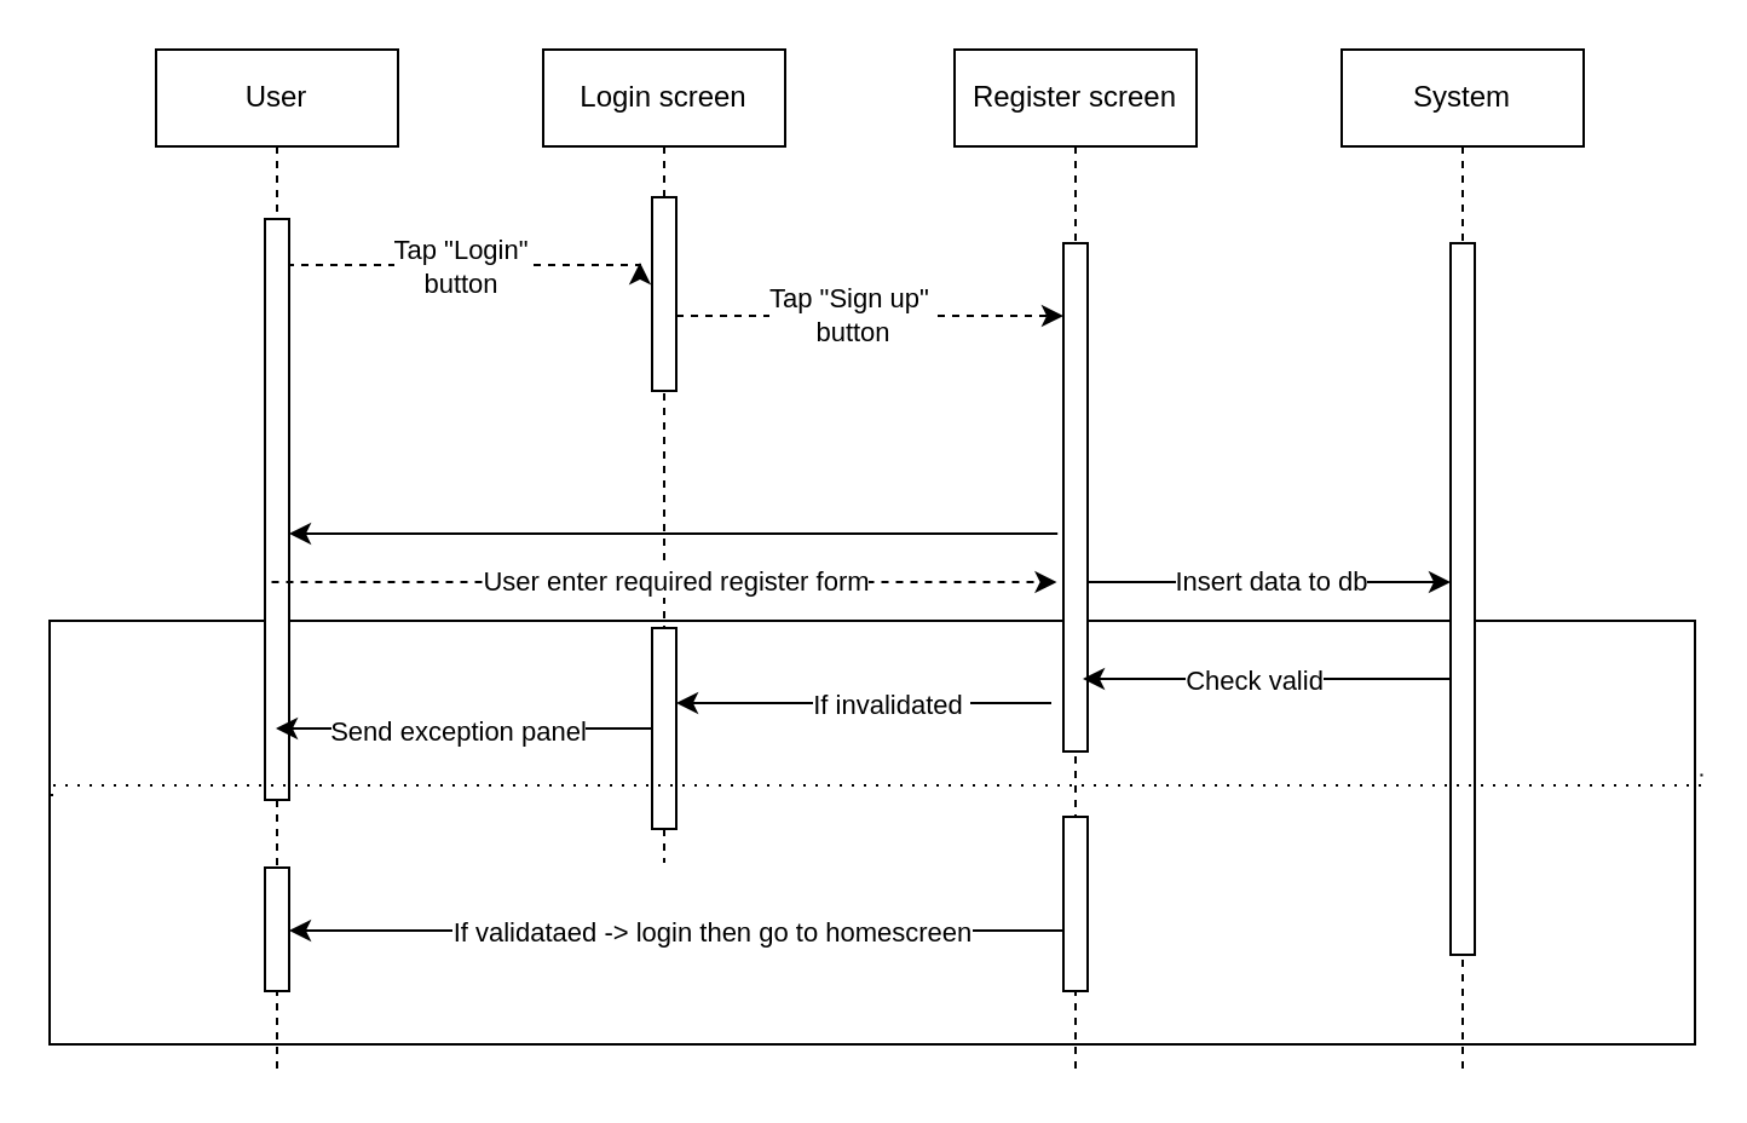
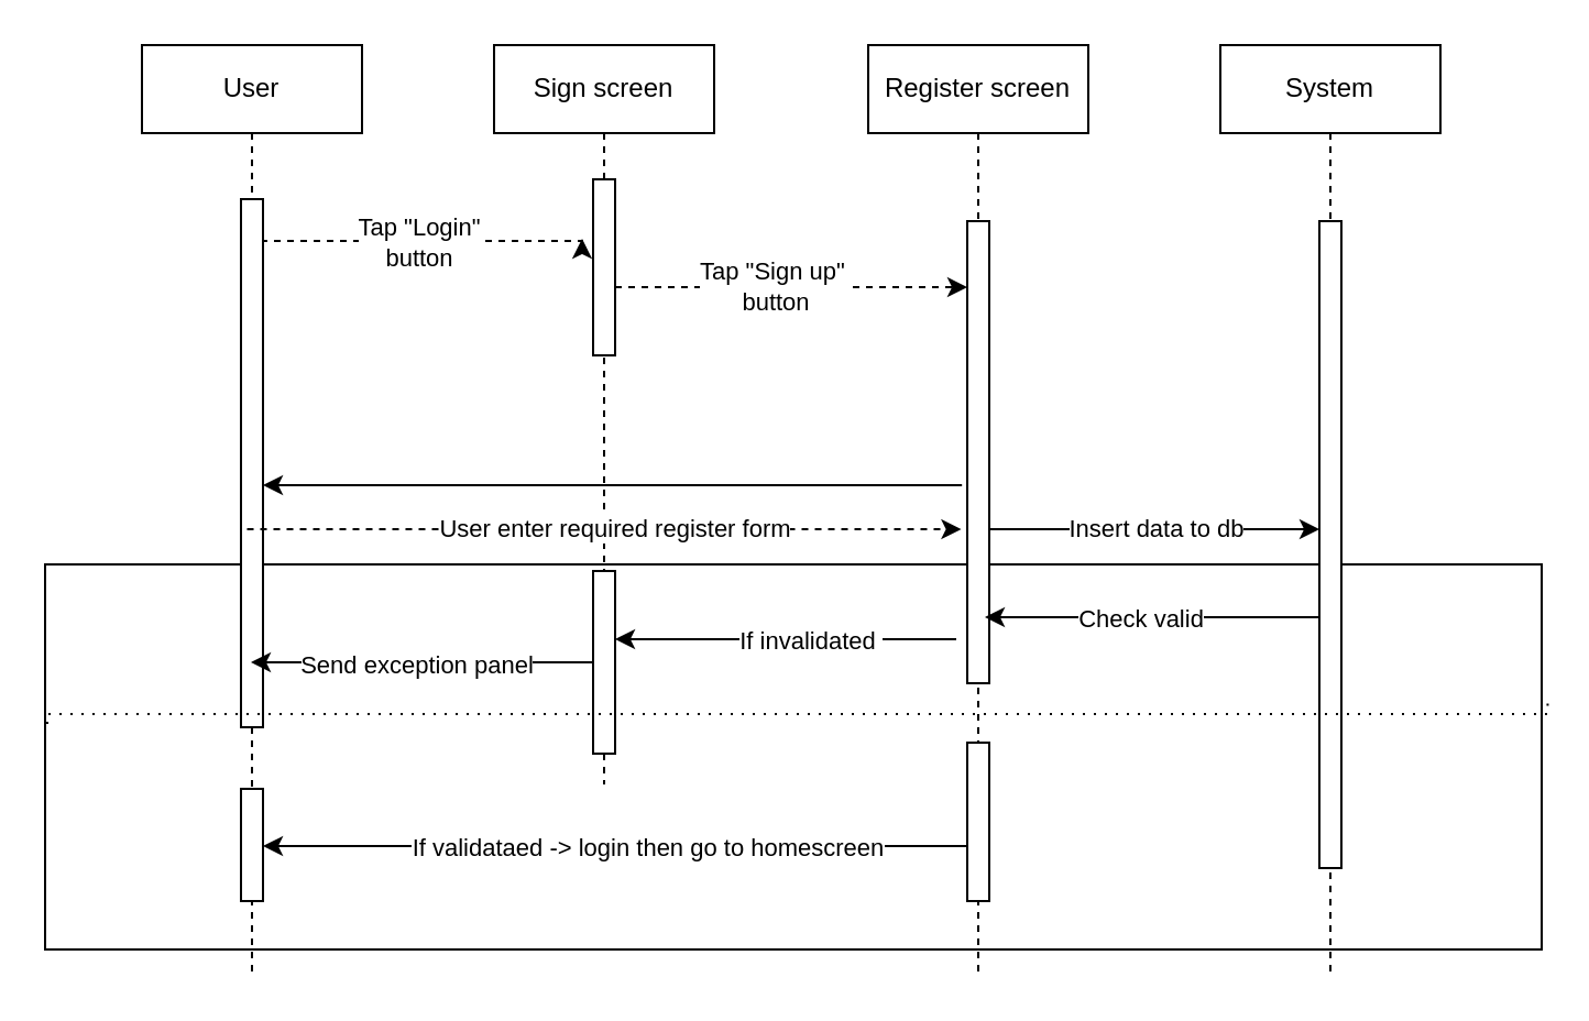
  <mxCell id="0" />
  <mxCell id="1" parent="0" />
  <mxCell id="2" value="" style="rounded=0;whiteSpace=wrap;html=1;fontFamily=Helvetica;fontSize=11;fontColor=default;" parent="1" vertex="1"><mxGeometry x="20" y="256" width="680" height="175" as="geometry" /></mxCell>
  <mxCell id="3" value="User" style="shape=umlLifeline;perimeter=lifelinePerimeter;whiteSpace=wrap;html=1;container=0;dropTarget=0;collapsible=0;recursiveResize=0;outlineConnect=0;portConstraint=eastwest;newEdgeStyle={&quot;edgeStyle&quot;:&quot;elbowEdgeStyle&quot;,&quot;elbow&quot;:&quot;vertical&quot;,&quot;curved&quot;:0,&quot;rounded&quot;:0};" parent="1" vertex="1"><mxGeometry x="64" y="20" width="100" height="421" as="geometry" /></mxCell>
  <mxCell id="4" value="" style="html=1;points=[];perimeter=orthogonalPerimeter;outlineConnect=0;targetShapes=umlLifeline;portConstraint=eastwest;newEdgeStyle={&quot;edgeStyle&quot;:&quot;elbowEdgeStyle&quot;,&quot;elbow&quot;:&quot;vertical&quot;,&quot;curved&quot;:0,&quot;rounded&quot;:0};" parent="3" vertex="1"><mxGeometry x="45" y="70" width="10" height="240" as="geometry" /></mxCell>
  <mxCell id="5" value="" style="html=1;points=[];perimeter=orthogonalPerimeter;outlineConnect=0;targetShapes=umlLifeline;portConstraint=eastwest;newEdgeStyle={&quot;edgeStyle&quot;:&quot;elbowEdgeStyle&quot;,&quot;elbow&quot;:&quot;vertical&quot;,&quot;curved&quot;:0,&quot;rounded&quot;:0};" parent="3" vertex="1"><mxGeometry x="45" y="338" width="10" height="51" as="geometry" /></mxCell>
- <mxCell id="6" value="Login screen" style="shape=umlLifeline;perimeter=lifelinePerimeter;whiteSpace=wrap;html=1;container=0;dropTarget=0;collapsible=0;recursiveResize=0;outlineConnect=0;portConstraint=eastwest;newEdgeStyle={&quot;edgeStyle&quot;:&quot;elbowEdgeStyle&quot;,&quot;elbow&quot;:&quot;vertical&quot;,&quot;curved&quot;:0,&quot;rounded&quot;:0};" parent="1" vertex="1"><mxGeometry x="224" y="20" width="100" height="336" as="geometry" /></mxCell>
+ <mxCell id="6" value="Sign screen" style="shape=umlLifeline;perimeter=lifelinePerimeter;whiteSpace=wrap;html=1;container=0;dropTarget=0;collapsible=0;recursiveResize=0;outlineConnect=0;portConstraint=eastwest;newEdgeStyle={&quot;edgeStyle&quot;:&quot;elbowEdgeStyle&quot;,&quot;elbow&quot;:&quot;vertical&quot;,&quot;curved&quot;:0,&quot;rounded&quot;:0};" parent="1" vertex="1"><mxGeometry x="224" y="20" width="100" height="336" as="geometry" /></mxCell>
  <mxCell id="7" value="" style="html=1;points=[];perimeter=orthogonalPerimeter;outlineConnect=0;targetShapes=umlLifeline;portConstraint=eastwest;newEdgeStyle={&quot;edgeStyle&quot;:&quot;elbowEdgeStyle&quot;,&quot;elbow&quot;:&quot;vertical&quot;,&quot;curved&quot;:0,&quot;rounded&quot;:0};" parent="6" vertex="1"><mxGeometry x="45" y="61" width="10" height="80" as="geometry" /></mxCell>
  <mxCell id="8" value="Register screen" style="shape=umlLifeline;perimeter=lifelinePerimeter;whiteSpace=wrap;html=1;container=0;dropTarget=0;collapsible=0;recursiveResize=0;outlineConnect=0;portConstraint=eastwest;newEdgeStyle={&quot;edgeStyle&quot;:&quot;elbowEdgeStyle&quot;,&quot;elbow&quot;:&quot;vertical&quot;,&quot;curved&quot;:0,&quot;rounded&quot;:0};" parent="1" vertex="1"><mxGeometry x="394" y="20" width="100" height="422" as="geometry" /></mxCell>
  <mxCell id="9" value="" style="html=1;points=[];perimeter=orthogonalPerimeter;outlineConnect=0;targetShapes=umlLifeline;portConstraint=eastwest;newEdgeStyle={&quot;edgeStyle&quot;:&quot;elbowEdgeStyle&quot;,&quot;elbow&quot;:&quot;vertical&quot;,&quot;curved&quot;:0,&quot;rounded&quot;:0};" parent="8" vertex="1"><mxGeometry x="45" y="80" width="10" height="210" as="geometry" /></mxCell>
  <mxCell id="10" value="" style="html=1;points=[];perimeter=orthogonalPerimeter;outlineConnect=0;targetShapes=umlLifeline;portConstraint=eastwest;newEdgeStyle={&quot;edgeStyle&quot;:&quot;elbowEdgeStyle&quot;,&quot;elbow&quot;:&quot;vertical&quot;,&quot;curved&quot;:0,&quot;rounded&quot;:0};" parent="8" vertex="1"><mxGeometry x="45" y="317" width="10" height="72" as="geometry" /></mxCell>
  <mxCell id="11" value="System" style="shape=umlLifeline;perimeter=lifelinePerimeter;whiteSpace=wrap;html=1;container=0;dropTarget=0;collapsible=0;recursiveResize=0;outlineConnect=0;portConstraint=eastwest;newEdgeStyle={&quot;edgeStyle&quot;:&quot;elbowEdgeStyle&quot;,&quot;elbow&quot;:&quot;vertical&quot;,&quot;curved&quot;:0,&quot;rounded&quot;:0};" parent="1" vertex="1"><mxGeometry x="554" y="20" width="100" height="422" as="geometry" /></mxCell>
  <mxCell id="12" value="" style="html=1;points=[];perimeter=orthogonalPerimeter;outlineConnect=0;targetShapes=umlLifeline;portConstraint=eastwest;newEdgeStyle={&quot;edgeStyle&quot;:&quot;elbowEdgeStyle&quot;,&quot;elbow&quot;:&quot;vertical&quot;,&quot;curved&quot;:0,&quot;rounded&quot;:0};" parent="11" vertex="1"><mxGeometry x="45" y="80" width="10" height="294" as="geometry" /></mxCell>
  <mxCell id="13" style="edgeStyle=elbowEdgeStyle;rounded=0;orthogonalLoop=1;jettySize=auto;html=1;elbow=vertical;curved=0;dashed=1;" parent="1" edge="1"><mxGeometry relative="1" as="geometry"><mxPoint x="119" y="110.003" as="sourcePoint" /><mxPoint x="264" y="108" as="targetPoint" /></mxGeometry></mxCell>
  <mxCell id="14" value="Tap &quot;Login&quot;&lt;br&gt;button" style="edgeLabel;html=1;align=center;verticalAlign=middle;resizable=0;points=[];fontSize=11;fontFamily=Helvetica;fontColor=default;" parent="13" vertex="1" connectable="0"><mxGeometry x="-0.267" y="-3" relative="1" as="geometry"><mxPoint x="18" y="-3" as="offset" /></mxGeometry></mxCell>
  <mxCell id="15" style="edgeStyle=elbowEdgeStyle;shape=connector;curved=0;rounded=0;orthogonalLoop=1;jettySize=auto;elbow=vertical;html=1;dashed=1;labelBackgroundColor=default;strokeColor=default;align=center;verticalAlign=middle;fontFamily=Helvetica;fontSize=11;fontColor=default;endArrow=classic;" parent="1" target="9" edge="1"><mxGeometry relative="1" as="geometry"><mxPoint x="279" y="130.003" as="sourcePoint" /><mxPoint x="434" y="130" as="targetPoint" /></mxGeometry></mxCell>
  <mxCell id="16" value="Tap &quot;Sign up&quot;&amp;nbsp;&lt;br&gt;button" style="edgeLabel;html=1;align=center;verticalAlign=middle;resizable=0;points=[];fontSize=11;fontFamily=Helvetica;fontColor=default;" parent="15" vertex="1" connectable="0"><mxGeometry x="-0.082" y="1" relative="1" as="geometry"><mxPoint as="offset" /></mxGeometry></mxCell>
  <mxCell id="17" style="edgeStyle=elbowEdgeStyle;curved=0;rounded=0;orthogonalLoop=1;jettySize=auto;elbow=vertical;html=1;labelBackgroundColor=default;strokeColor=default;align=center;verticalAlign=middle;fontFamily=Helvetica;fontSize=11;fontColor=default;endArrow=classic;" parent="1" target="4" edge="1"><mxGeometry relative="1" as="geometry"><mxPoint x="436.59" y="220.003" as="sourcePoint" /><mxPoint x="124" y="220" as="targetPoint" /></mxGeometry></mxCell>
  <mxCell id="18" style="edgeStyle=elbowEdgeStyle;shape=connector;curved=0;rounded=0;orthogonalLoop=1;jettySize=auto;elbow=vertical;html=1;dashed=1;labelBackgroundColor=default;strokeColor=default;align=center;verticalAlign=middle;fontFamily=Helvetica;fontSize=11;fontColor=default;endArrow=classic;" parent="1" edge="1"><mxGeometry relative="1" as="geometry"><mxPoint x="111.75" y="240.003" as="sourcePoint" /><mxPoint x="436.25" y="240.003" as="targetPoint" /></mxGeometry></mxCell>
  <mxCell id="19" value="User enter required register form" style="edgeLabel;html=1;align=center;verticalAlign=middle;resizable=0;points=[];fontSize=11;fontFamily=Helvetica;fontColor=default;" parent="18" vertex="1" connectable="0"><mxGeometry x="0.049" y="1" relative="1" as="geometry"><mxPoint x="-3" as="offset" /></mxGeometry></mxCell>
  <mxCell id="20" style="edgeStyle=elbowEdgeStyle;shape=connector;curved=0;rounded=0;orthogonalLoop=1;jettySize=auto;elbow=horizontal;html=1;labelBackgroundColor=default;strokeColor=default;align=center;verticalAlign=middle;fontFamily=Helvetica;fontSize=11;fontColor=default;endArrow=classic;" parent="1" edge="1"><mxGeometry relative="1" as="geometry"><mxPoint x="449" y="240.003" as="sourcePoint" /><mxPoint x="599" y="240.003" as="targetPoint" /></mxGeometry></mxCell>
  <mxCell id="21" value="Insert data to db" style="edgeLabel;html=1;align=center;verticalAlign=middle;resizable=0;points=[];fontSize=11;fontFamily=Helvetica;fontColor=default;" parent="20" vertex="1" connectable="0"><mxGeometry x="-0.138" y="1" relative="1" as="geometry"><mxPoint x="10" as="offset" /></mxGeometry></mxCell>
  <mxCell id="22" style="edgeStyle=elbowEdgeStyle;shape=connector;curved=0;rounded=0;orthogonalLoop=1;jettySize=auto;elbow=horizontal;html=1;labelBackgroundColor=default;strokeColor=default;align=center;verticalAlign=middle;fontFamily=Helvetica;fontSize=11;fontColor=default;endArrow=classic;" parent="1" edge="1"><mxGeometry relative="1" as="geometry"><mxPoint x="599" y="280.033" as="sourcePoint" /><mxPoint x="447" y="280" as="targetPoint" /></mxGeometry></mxCell>
  <mxCell id="23" value="Check valid" style="edgeLabel;html=1;align=center;verticalAlign=middle;resizable=0;points=[];fontSize=11;fontFamily=Helvetica;fontColor=default;" parent="22" vertex="1" connectable="0"><mxGeometry x="0.358" y="1" relative="1" as="geometry"><mxPoint x="21" y="-1" as="offset" /></mxGeometry></mxCell>
  <mxCell id="24" style="edgeStyle=elbowEdgeStyle;shape=connector;curved=0;rounded=0;orthogonalLoop=1;jettySize=auto;elbow=vertical;html=1;labelBackgroundColor=default;strokeColor=default;align=center;verticalAlign=middle;fontFamily=Helvetica;fontSize=11;fontColor=default;endArrow=classic;" parent="1" target="28" edge="1"><mxGeometry relative="1" as="geometry"><mxPoint x="434" y="290.003" as="sourcePoint" /><mxPoint x="295" y="292" as="targetPoint" /></mxGeometry></mxCell>
  <mxCell id="25" value="If invalidated&amp;nbsp;" style="edgeLabel;html=1;align=center;verticalAlign=middle;resizable=0;points=[];fontSize=11;fontFamily=Helvetica;fontColor=default;" parent="24" vertex="1" connectable="0"><mxGeometry x="0.286" y="-1" relative="1" as="geometry"><mxPoint x="33" y="1" as="offset" /></mxGeometry></mxCell>
  <mxCell id="26" style="edgeStyle=elbowEdgeStyle;shape=connector;curved=0;rounded=0;orthogonalLoop=1;jettySize=auto;elbow=vertical;html=1;labelBackgroundColor=default;strokeColor=default;align=center;verticalAlign=middle;fontFamily=Helvetica;fontSize=11;fontColor=default;endArrow=classic;" parent="1" source="28" target="3" edge="1"><mxGeometry relative="1" as="geometry"><Array as="points"><mxPoint x="123" y="299" /></Array></mxGeometry></mxCell>
  <mxCell id="27" value="Send exception panel" style="edgeLabel;html=1;align=center;verticalAlign=middle;resizable=0;points=[];fontSize=11;fontFamily=Helvetica;fontColor=default;" parent="26" vertex="1" connectable="0"><mxGeometry x="0.043" y="1" relative="1" as="geometry"><mxPoint as="offset" /></mxGeometry></mxCell>
  <mxCell id="28" value="" style="html=1;points=[];perimeter=orthogonalPerimeter;outlineConnect=0;targetShapes=umlLifeline;portConstraint=eastwest;newEdgeStyle={&quot;edgeStyle&quot;:&quot;elbowEdgeStyle&quot;,&quot;elbow&quot;:&quot;vertical&quot;,&quot;curved&quot;:0,&quot;rounded&quot;:0};" parent="1" vertex="1"><mxGeometry x="269" y="259" width="10" height="83" as="geometry" /></mxCell>
  <mxCell id="29" style="edgeStyle=elbowEdgeStyle;shape=connector;curved=0;rounded=0;orthogonalLoop=1;jettySize=auto;elbow=vertical;html=1;dashed=1;labelBackgroundColor=default;strokeColor=default;align=center;verticalAlign=middle;fontFamily=Helvetica;fontSize=11;fontColor=default;endArrow=none;entryX=1.004;entryY=0.358;entryDx=0;entryDy=0;entryPerimeter=0;endFill=0;dashPattern=1 4;" parent="1" target="2" edge="1"><mxGeometry relative="1" as="geometry"><mxPoint x="64.862" y="328" as="targetPoint" /><mxPoint x="21" y="328.5" as="sourcePoint" /></mxGeometry></mxCell>
  <mxCell id="30" style="edgeStyle=elbowEdgeStyle;shape=connector;curved=0;rounded=0;orthogonalLoop=1;jettySize=auto;elbow=vertical;html=1;labelBackgroundColor=default;strokeColor=default;align=center;verticalAlign=middle;fontFamily=Helvetica;fontSize=11;fontColor=default;endArrow=classic;" parent="1" source="10" target="5" edge="1"><mxGeometry relative="1" as="geometry" /></mxCell>
  <mxCell id="31" value="If validataed -&amp;gt; login then go to homescreen" style="edgeLabel;html=1;align=center;verticalAlign=middle;resizable=0;points=[];fontSize=11;fontFamily=Helvetica;fontColor=default;" parent="30" vertex="1" connectable="0"><mxGeometry x="-0.083" y="1" relative="1" as="geometry"><mxPoint x="1" y="-1" as="offset" /></mxGeometry></mxCell>
